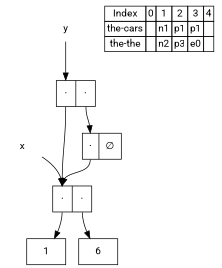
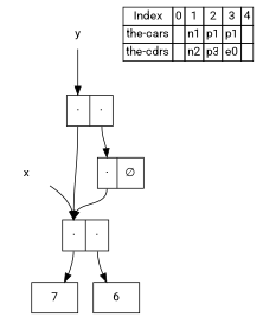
  digraph {
    fontname=Roboto
    node [fontname=Roboto shape=record]
    edge [fontname=Roboto headport=0 tailport=0]
    x [shape=plaintext]
    y [shape=plaintext]
-   n3 [label=<<table cellspacing="0" cellborder="1" border="0">                        <tr>                        <td>Index</td>                        <td>0</td>                        <td>1</td>                        <td>2</td>                        <td>3</td>                        <td>4</td>                        </tr>                        <tr>                        <td>the-cars</td>                        <td></td>                        <td>n1</td>                        <td>p1</td>                        <td>p1</td>                        <td></td>                        </tr>                        <tr>                        <td>the-the</td>                        <td></td>                        <td>n2</td>                        <td>p3</td>                        <td>e0</td>                        <td></td>                        </tr>                        </table>> shape=plaintext]
+   n3 [label=<<table cellspacing="0" cellborder="1" border="0">                        <tr>                        <td>Index</td>                        <td>0</td>                        <td>1</td>                        <td>2</td>                        <td>3</td>                        <td>4</td>                        </tr>                        <tr>                        <td>the-cars</td>                        <td></td>                        <td>n1</td>                        <td>p1</td>                        <td>p1</td>                        <td></td>                        </tr>                        <tr>                        <td>the-cdrs</td>                        <td></td>                        <td>n2</td>                        <td>p3</td>                        <td>e0</td>                        <td></td>                        </tr>                        </table>> shape=plaintext]
    n4 [label="<0>&sdot;|<1>&sdot;"]
    n5 [label="<0>&sdot;|<1>&sdot;"]
    n6 [label="<0>&sdot;|<1>&empty;"]
-   n7 [label=1]
+   n7 [label=7]
    n8 [label=6]
    subgraph sub_1 {
      x
      y
      n3
    }
    subgraph sub_2 {
      n4
      n5
      n6
      n7
      n8
    }
    x -> n4
    y -> n5
    n4 -> n7
    n4 -> n8 [tailport=1]
    n5 -> n4
    n5 -> n6 [tailport=1]
    n6 -> n4
  }
